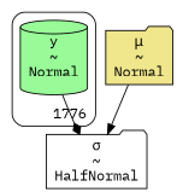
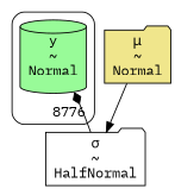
  digraph {
    fontname="IBM Plex Mono"
    node [fontname="IBM Plex Mono" shape=folder style=filled]
    edge [fontname="IBM Plex Mono"]
    n1 [fillcolor=palegreen label="y\n~\nNormal" shape=cylinder]
    n2 [fillcolor=white label="σ\n~\nHalfNormal"]
    n3 [fillcolor=khaki label="μ\n~\nNormal"]
    subgraph cluster_1 {
-     label=1776
+     label=8776
      labeljust=r
      labelloc=b
      style=rounded
      n1
    }
-   n1 -> n2 [arrowhead=diamond]
+   n2 -> n1 [arrowhead=diamond]
    n3 -> n2 [arrowhead=normal]
  }
